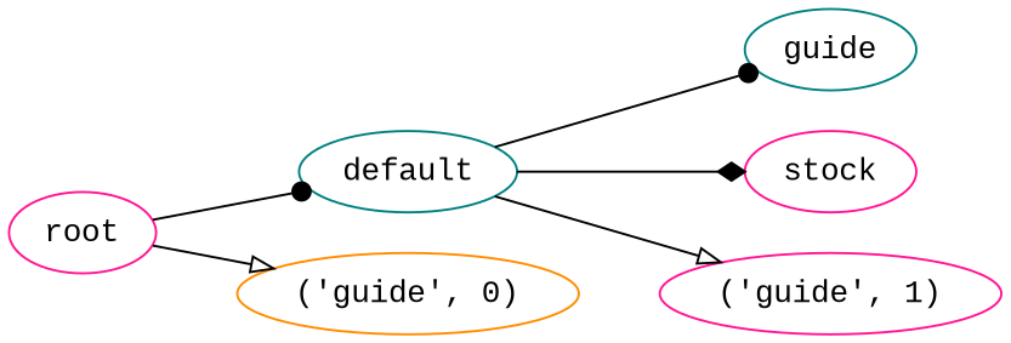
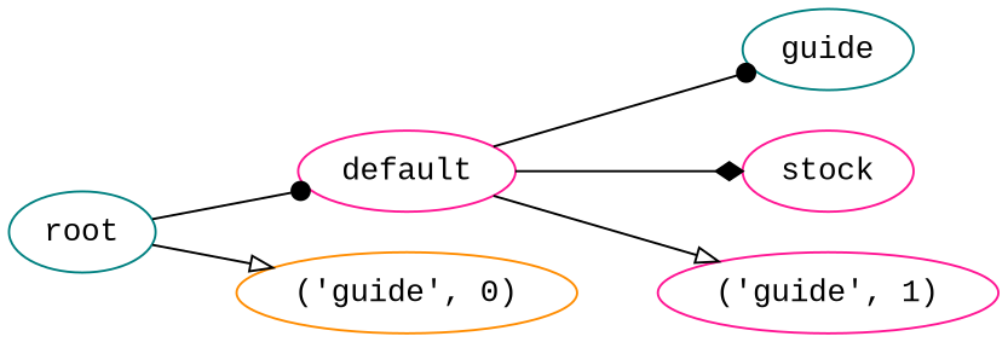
  digraph {
    fontname="Liberation Mono"
    rankdir=LR
    node [color=deeppink fontname="Liberation Mono"]
    edge [arrowhead=dot fontname="Liberation Mono"]
-   n1 [label=root]
-   n2 [color=teal label=default]
+   n1 [color=teal label=root]
+   n2 [label=default]
    n3 [color=darkorange label="\('guide',\ 0\)"]
    n4 [color=teal label=guide]
    n5 [label=stock]
    n6 [label="\('guide',\ 1\)"]
    n1 -> n2
    n1 -> n3 [arrowhead=onormal]
    n2 -> n4
    n2 -> n5 [arrowhead=diamond]
    n2 -> n6 [arrowhead=onormal]
  }
